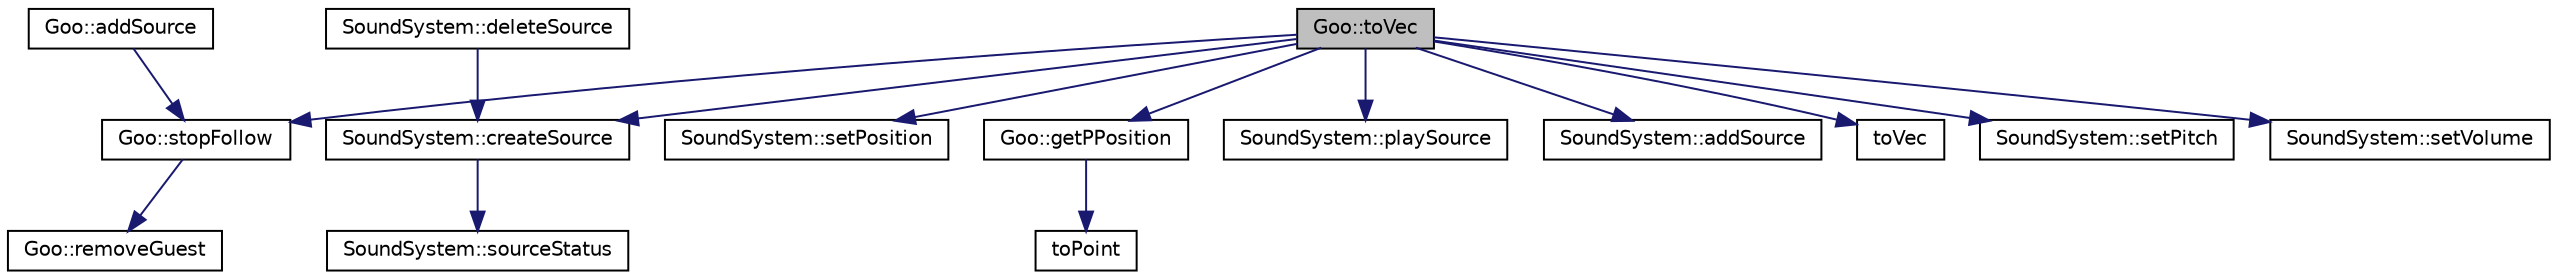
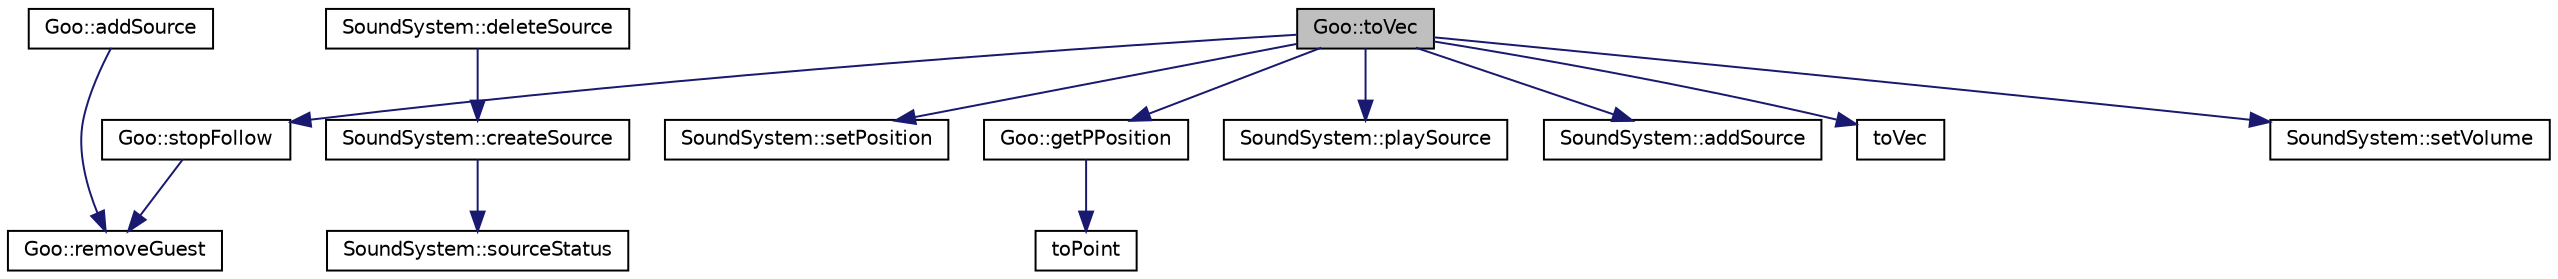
  digraph {
    rankdir=TB
    node [color=black fillcolor=white fontname=Helvetica fontsize=10 shape=record style=filled]
    edge [color=midnightblue fontname=Helvetica fontsize=10 labelfontname=Helvetica labelfontsize=10 style=solid]
    n1 [fillcolor=grey75 fontcolor=black height=0.2 label="Goo::toVec" width=0.4]
    n2 [height=0.2 label="Goo::stopFollow" width=0.4]
    n3 [height=0.2 label="SoundSystem::createSource" width=0.4]
-   n4 [height=0.2 label="SoundSystem::setPitch" width=0.4]
    n5 [height=0.2 label="SoundSystem::setVolume" width=0.4]
    n6 [height=0.2 label="SoundSystem::setPosition" width=0.4]
    n7 [height=0.2 label="Goo::getPPosition" width=0.4]
    n8 [height=0.2 label="SoundSystem::playSource" width=0.4]
    n9 [height=0.2 label="SoundSystem::addSource" width=0.4]
    n10 [height=0.2 label=toVec width=0.4]
    n11 [height=0.2 label="Goo::removeGuest" width=0.4]
    n12 [height=0.2 label="SoundSystem::sourceStatus" width=0.4]
    n13 [height=0.2 label=toPoint width=0.4]
    n14 [height=0.2 label="Goo::addSource" width=0.4]
    n15 [height=0.2 label="SoundSystem::deleteSource" width=0.4]
    n1 -> n2
-   n1 -> n3
-   n1 -> n4
    n1 -> n5
    n1 -> n6
    n1 -> n7
    n1 -> n8
    n1 -> n9
    n1 -> n10
    n2 -> n11
    n3 -> n12
    n7 -> n13
-   n14 -> n2
+   n14 -> n11
    n15 -> n3
  }
